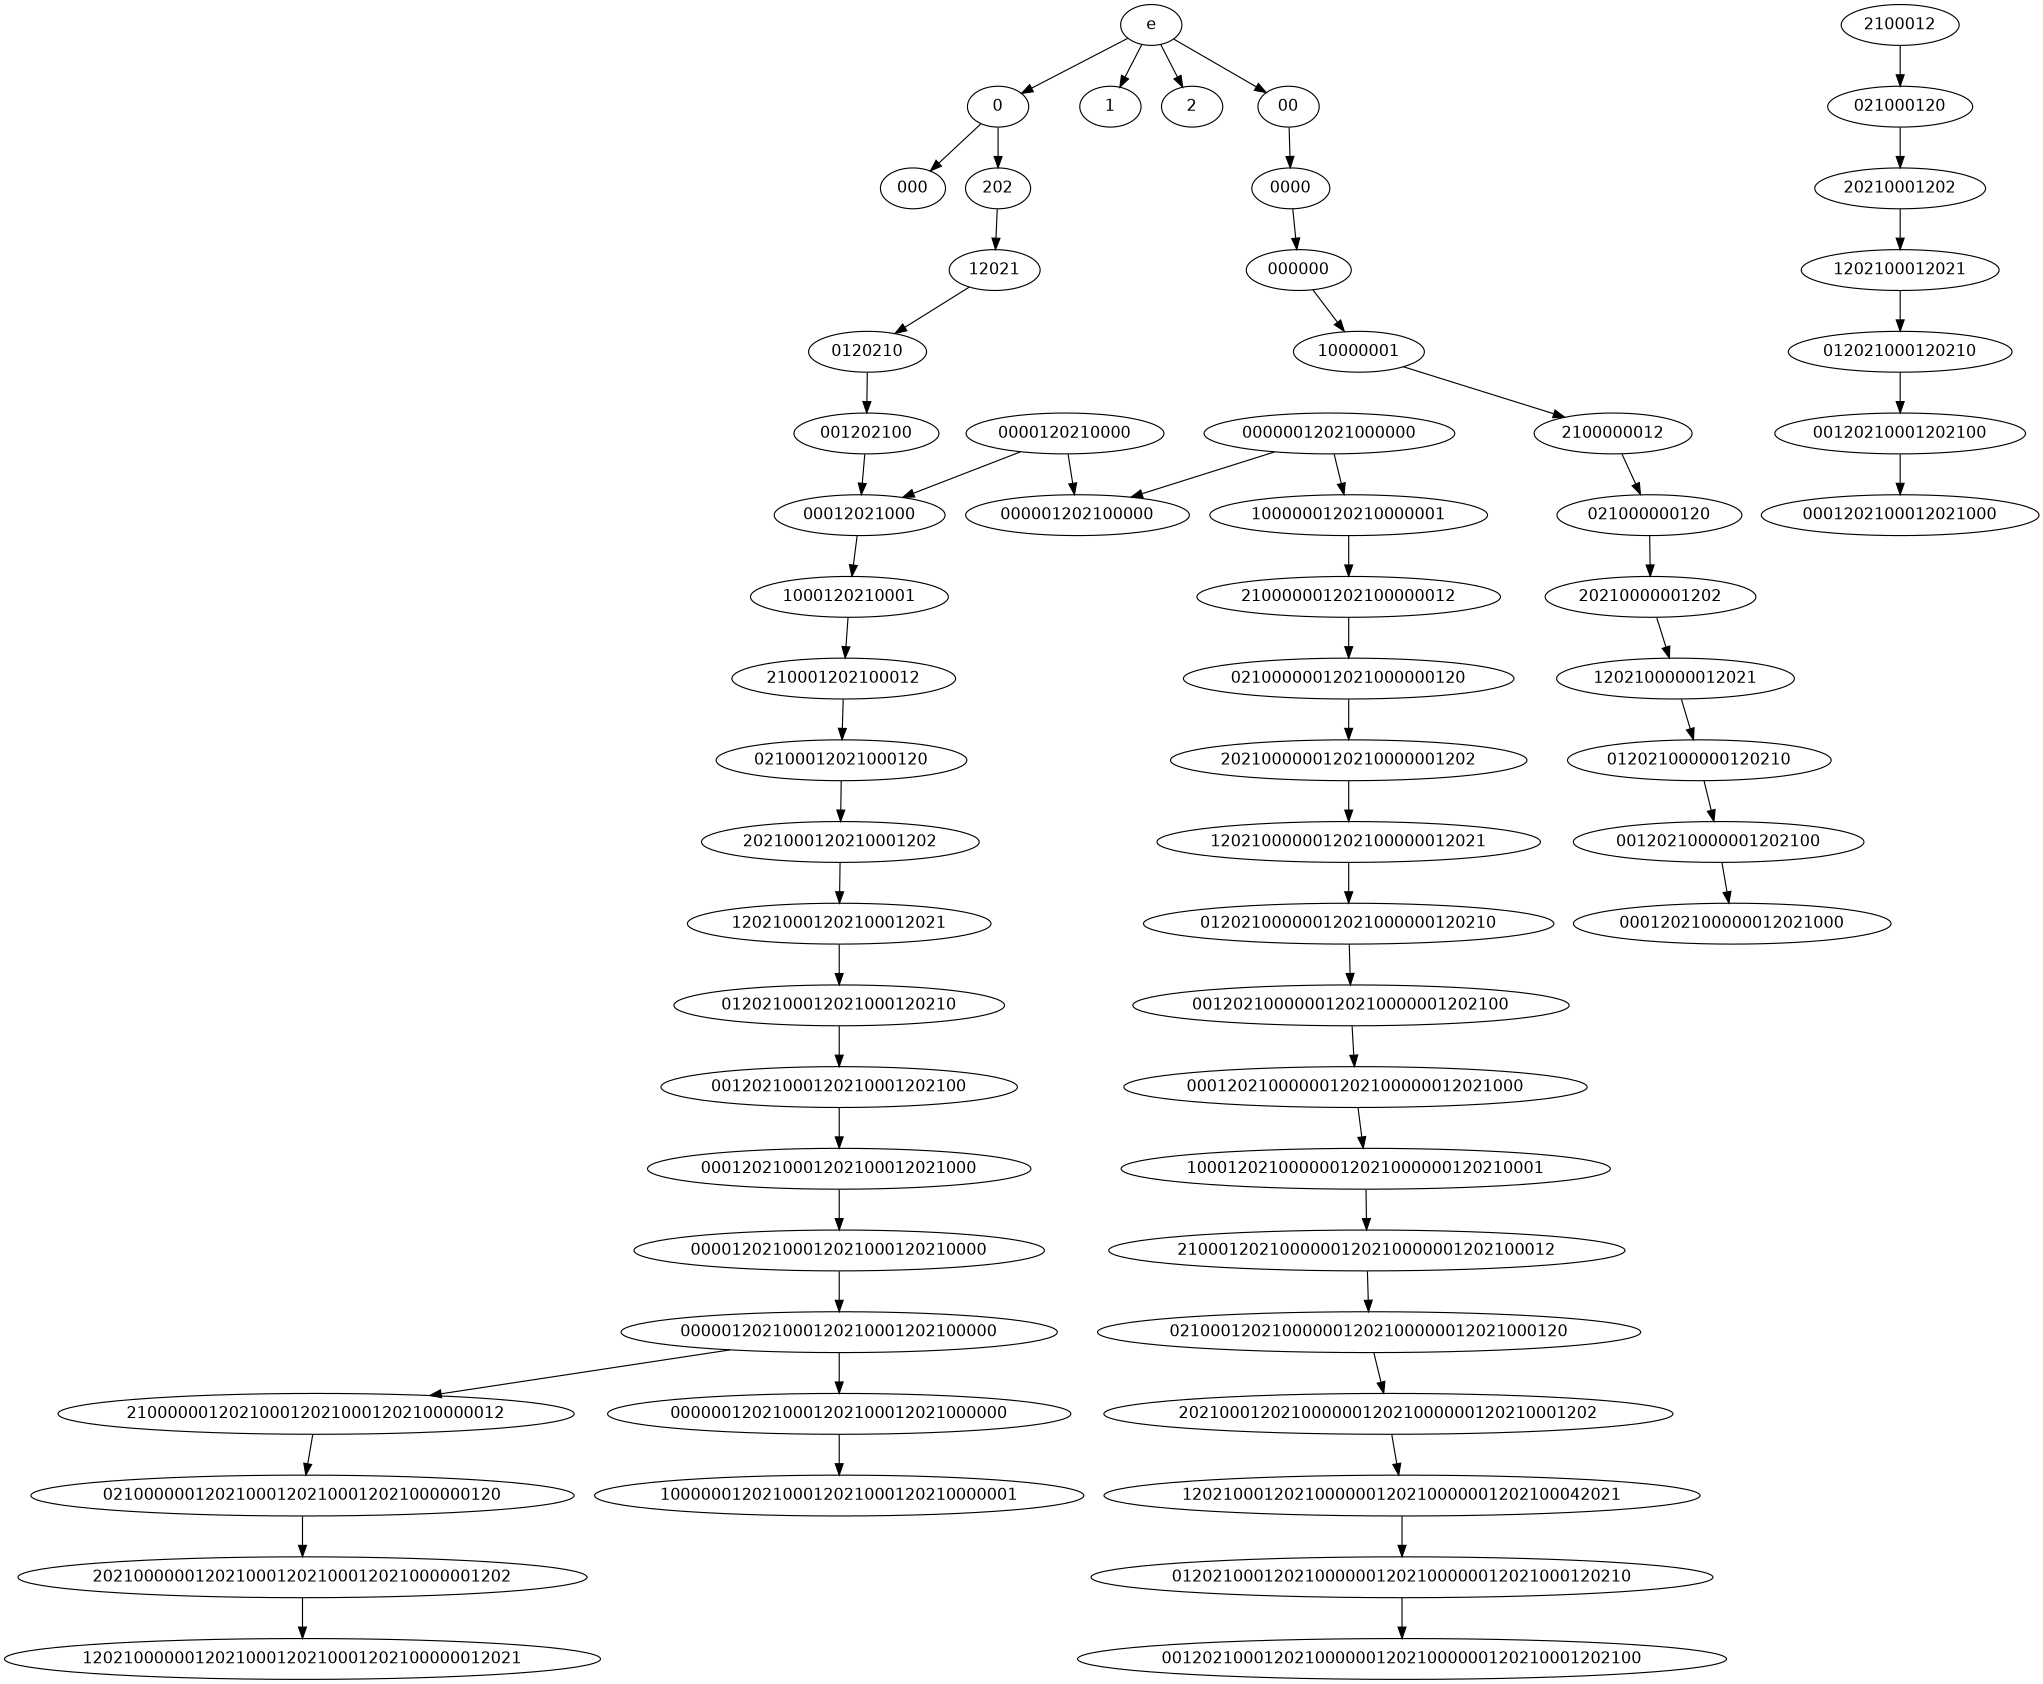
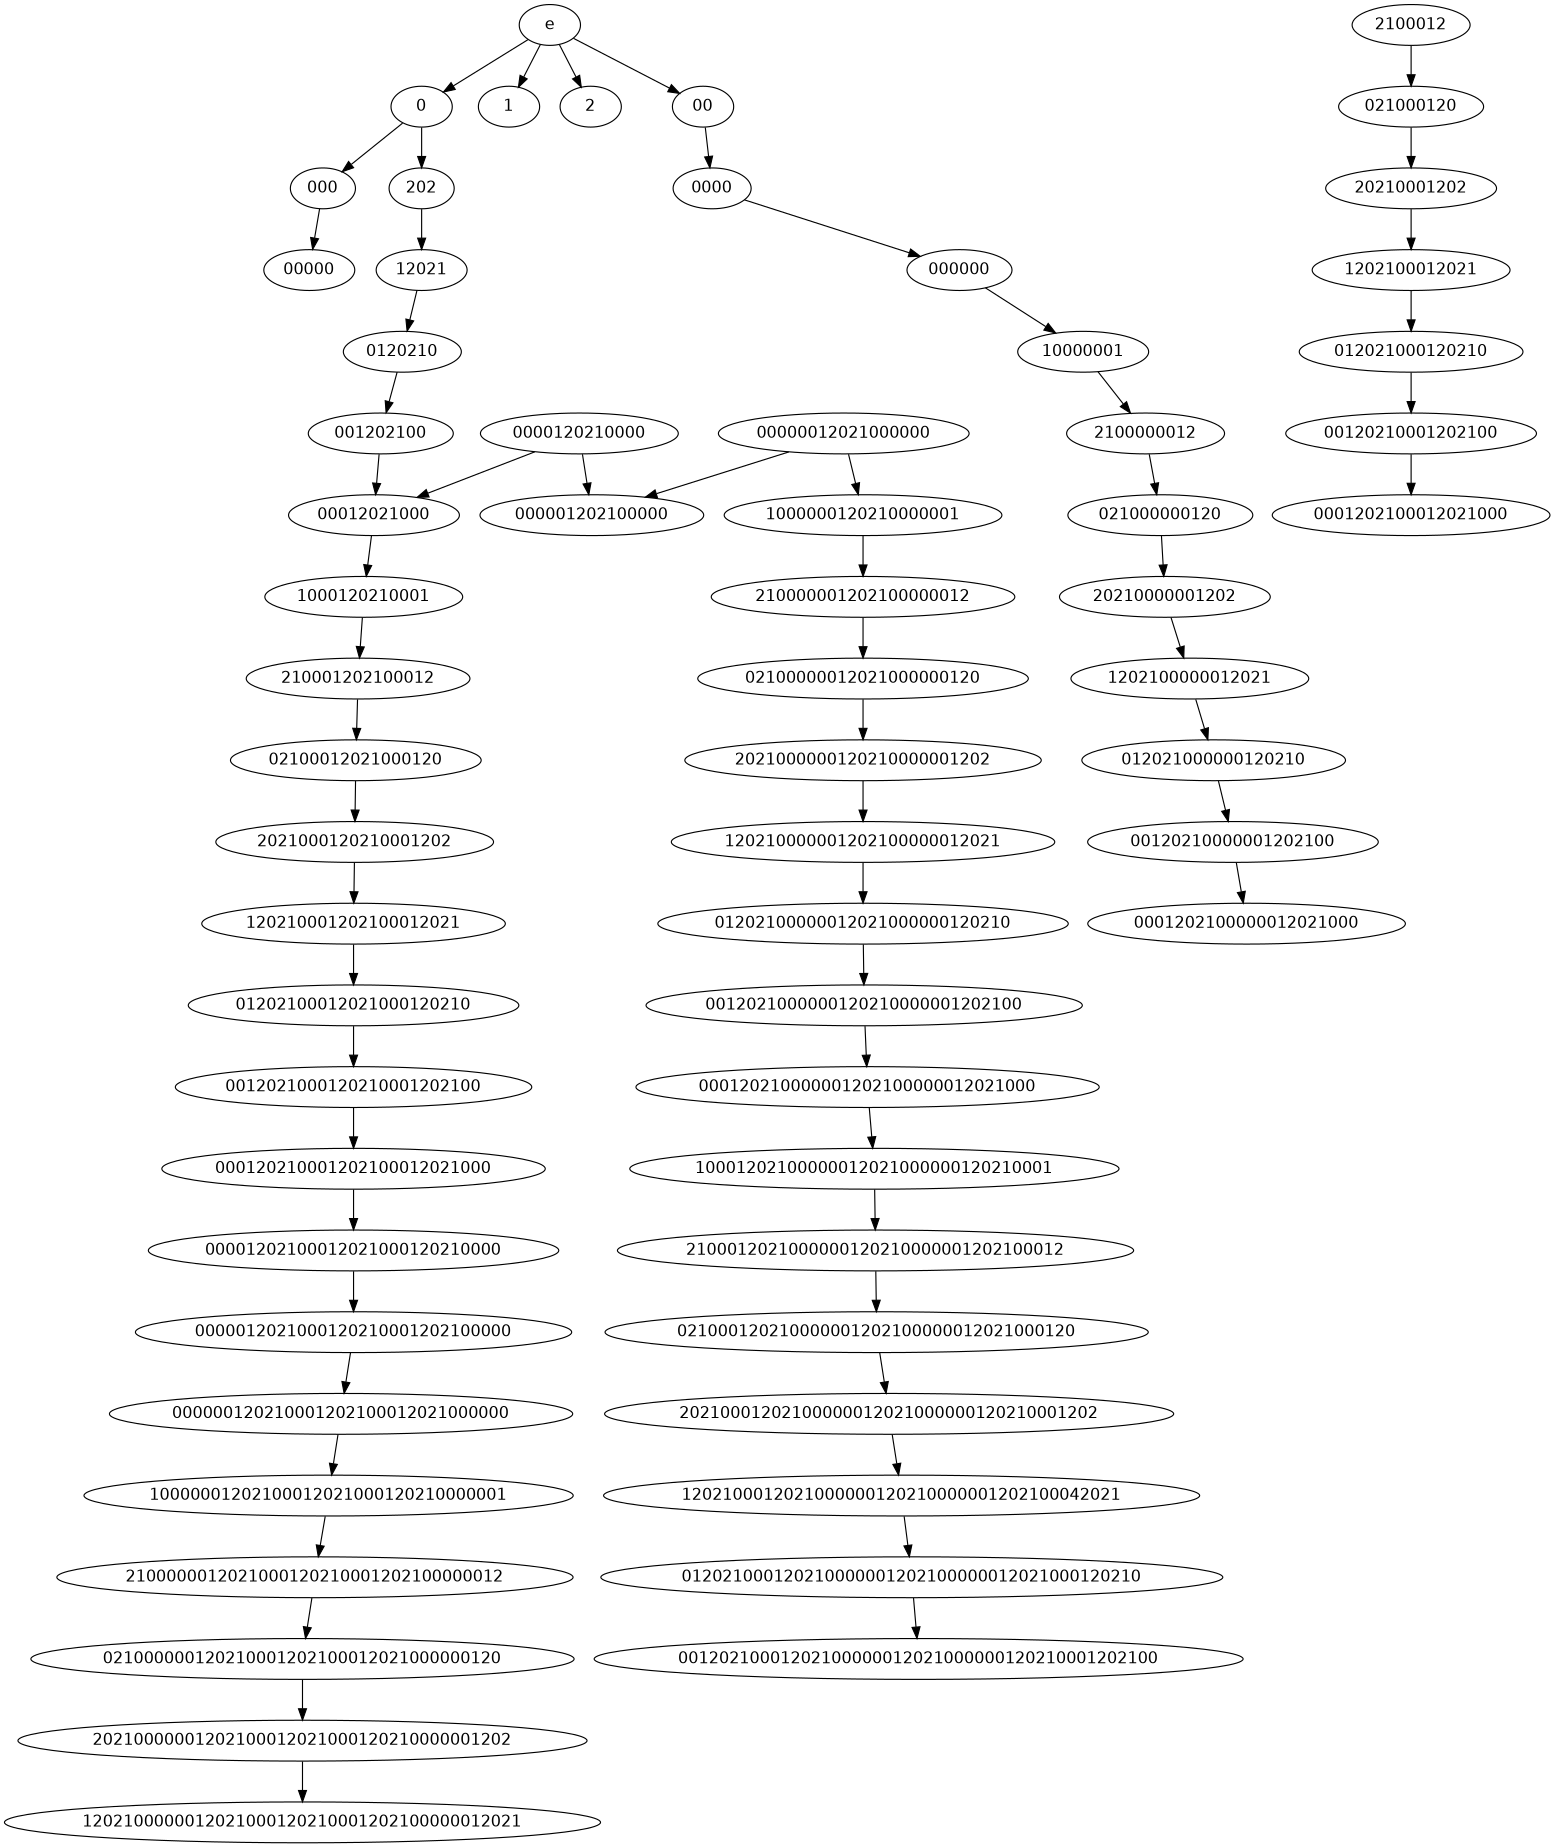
  digraph {
    node [fontname=DejaVuSans]
    e
    0
    1
    2
    00
    202
    000
    0000
    12021
+   00000
    000000
    0120210
    001202100
    00012021000
    1000120210001
    0000120210000
    000001202100000
    210001202100012
    02100012021000120
    00000012021000000
    1000000120210000001
    210000001202100000012
    02100000012021000000120
    2021000000120210000001202
    120210000001202100000012021
    01202100000012021000000120210
    0012021000000120210000001202100
    000120210000001202100000012021000
    10001202100000012021000000120210001
    2100012021000000120210000001202100012
    021000120210000001202100000012021000120
    20210001202100000012021000000120210001202
    n33 [label=1202100012021000000120210000001202100042021]
    012021000120210000001202100000012021000120210
    00120210001202100000012021000000120210001202100
    2021000120210001202
    120210001202100012021
    01202100012021000120210
    0012021000120210001202100
    000120210001202100012021000
    00001202100012021000120210000
    0000012021000120210001202100000
    000000120210001202100012021000000
    10000001202100012021000120210000001
    2100000012021000120210001202100000012
    021000000120210001202100012021000000120
    20210000001202100012021000120210000001202
    1202100000012021000120210001202100000012021
    2100012
    021000120
    20210001202
    1202100012021
    012021000120210
    00120210001202100
    0001202100012021000
    10000001
    2100000012
    021000000120
    20210000001202
    1202100000012021
    012021000000120210
    00120210000001202100
    0001202100000012021000
    e -> 0
    e -> 1
    e -> 2
    e -> 00
    0 -> 202
    0 -> 000
    00 -> 0000
    202 -> 12021
+   000 -> 00000
    0000 -> 000000
    12021 -> 0120210
    000000 -> 10000001
    0120210 -> 001202100
    001202100 -> 00012021000
    00012021000 -> 1000120210001
    1000120210001 -> 210001202100012
    0000120210000 -> 00012021000
    0000120210000 -> 000001202100000
    210001202100012 -> 02100012021000120
    02100012021000120 -> 2021000120210001202
    00000012021000000 -> 000001202100000
    00000012021000000 -> 1000000120210000001
    1000000120210000001 -> 210000001202100000012
    210000001202100000012 -> 02100000012021000000120
    02100000012021000000120 -> 2021000000120210000001202
    2021000000120210000001202 -> 120210000001202100000012021
    120210000001202100000012021 -> 01202100000012021000000120210
    01202100000012021000000120210 -> 0012021000000120210000001202100
    0012021000000120210000001202100 -> 000120210000001202100000012021000
    000120210000001202100000012021000 -> 10001202100000012021000000120210001
    10001202100000012021000000120210001 -> 2100012021000000120210000001202100012
    2100012021000000120210000001202100012 -> 021000120210000001202100000012021000120
    021000120210000001202100000012021000120 -> 20210001202100000012021000000120210001202
    20210001202100000012021000000120210001202 -> n33
    n33 -> 012021000120210000001202100000012021000120210
    012021000120210000001202100000012021000120210 -> 00120210001202100000012021000000120210001202100
    2021000120210001202 -> 120210001202100012021
    120210001202100012021 -> 01202100012021000120210
    01202100012021000120210 -> 0012021000120210001202100
    0012021000120210001202100 -> 000120210001202100012021000
    000120210001202100012021000 -> 00001202100012021000120210000
    00001202100012021000120210000 -> 0000012021000120210001202100000
    0000012021000120210001202100000 -> 000000120210001202100012021000000
    000000120210001202100012021000000 -> 10000001202100012021000120210000001
-   0000012021000120210001202100000 -> 2100000012021000120210001202100000012
+   10000001202100012021000120210000001 -> 2100000012021000120210001202100000012
    2100000012021000120210001202100000012 -> 021000000120210001202100012021000000120
    021000000120210001202100012021000000120 -> 20210000001202100012021000120210000001202
    20210000001202100012021000120210000001202 -> 1202100000012021000120210001202100000012021
    2100012 -> 021000120
    021000120 -> 20210001202
    20210001202 -> 1202100012021
    1202100012021 -> 012021000120210
    012021000120210 -> 00120210001202100
    00120210001202100 -> 0001202100012021000
    10000001 -> 2100000012
    2100000012 -> 021000000120
    021000000120 -> 20210000001202
    20210000001202 -> 1202100000012021
    1202100000012021 -> 012021000000120210
    012021000000120210 -> 00120210000001202100
    00120210000001202100 -> 0001202100000012021000
  }
